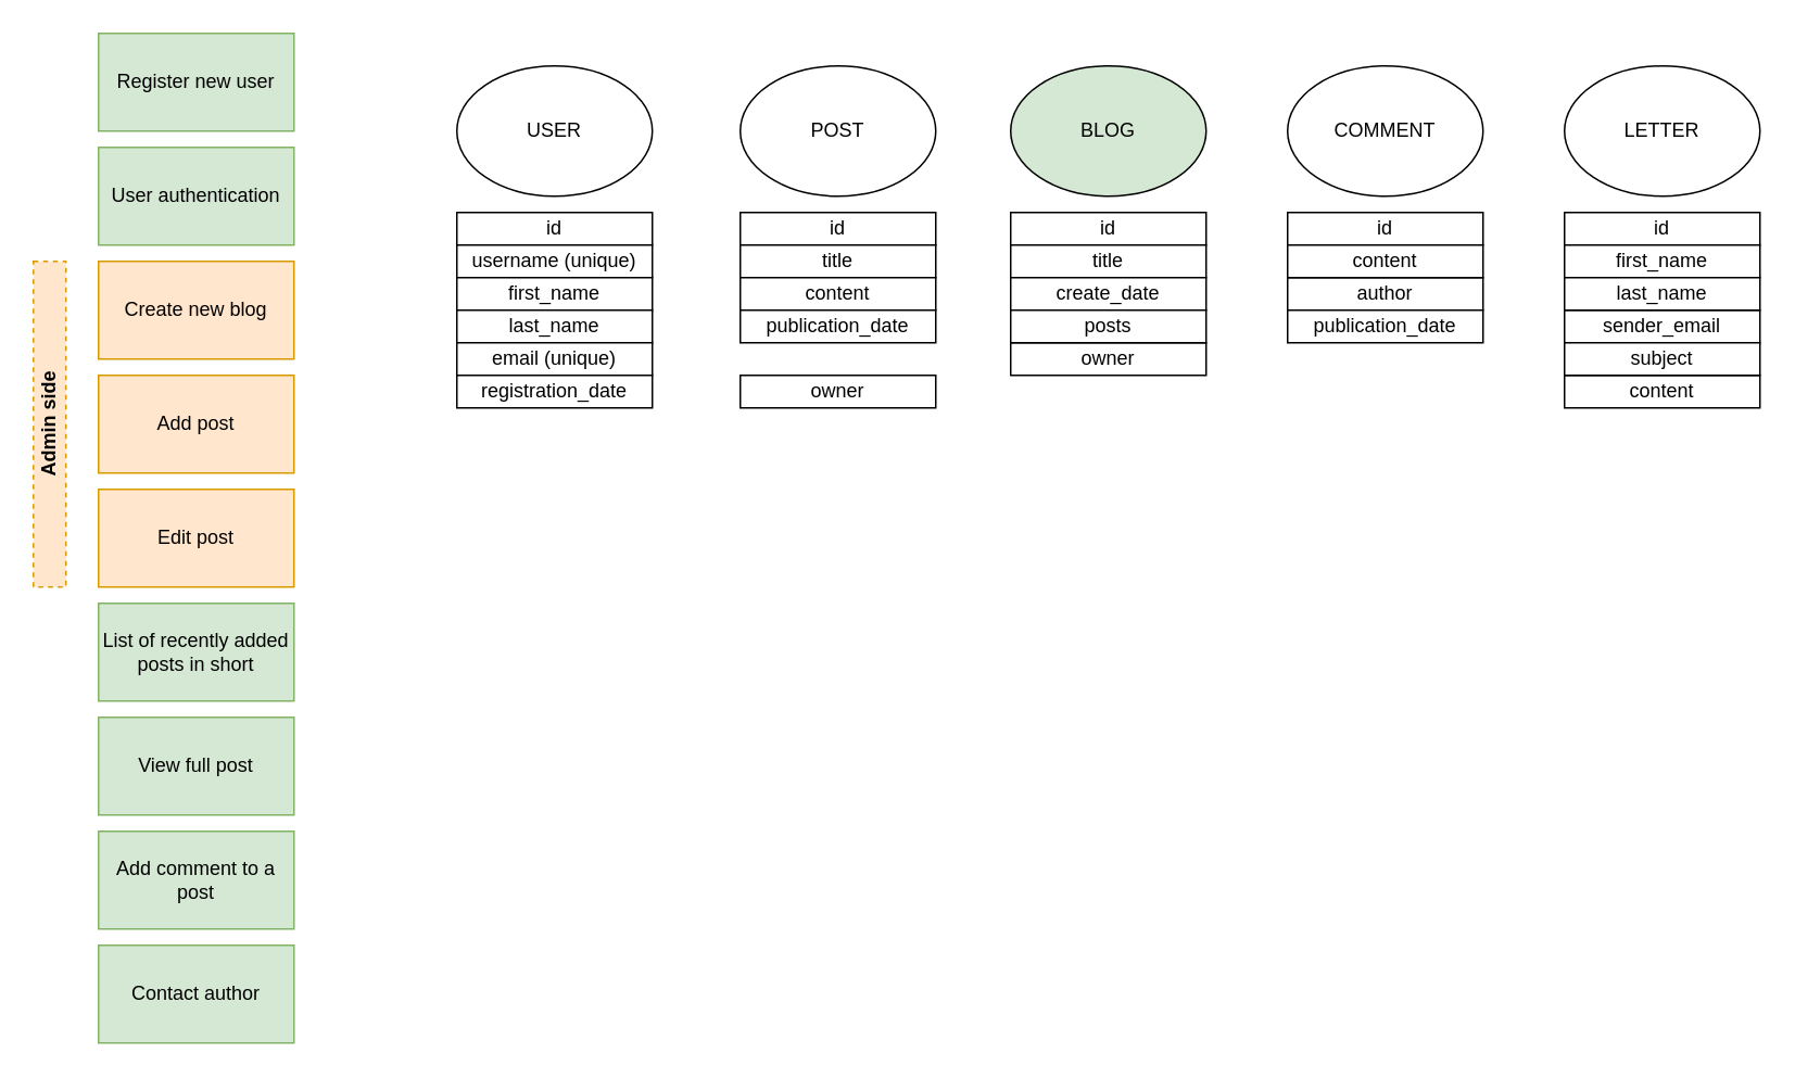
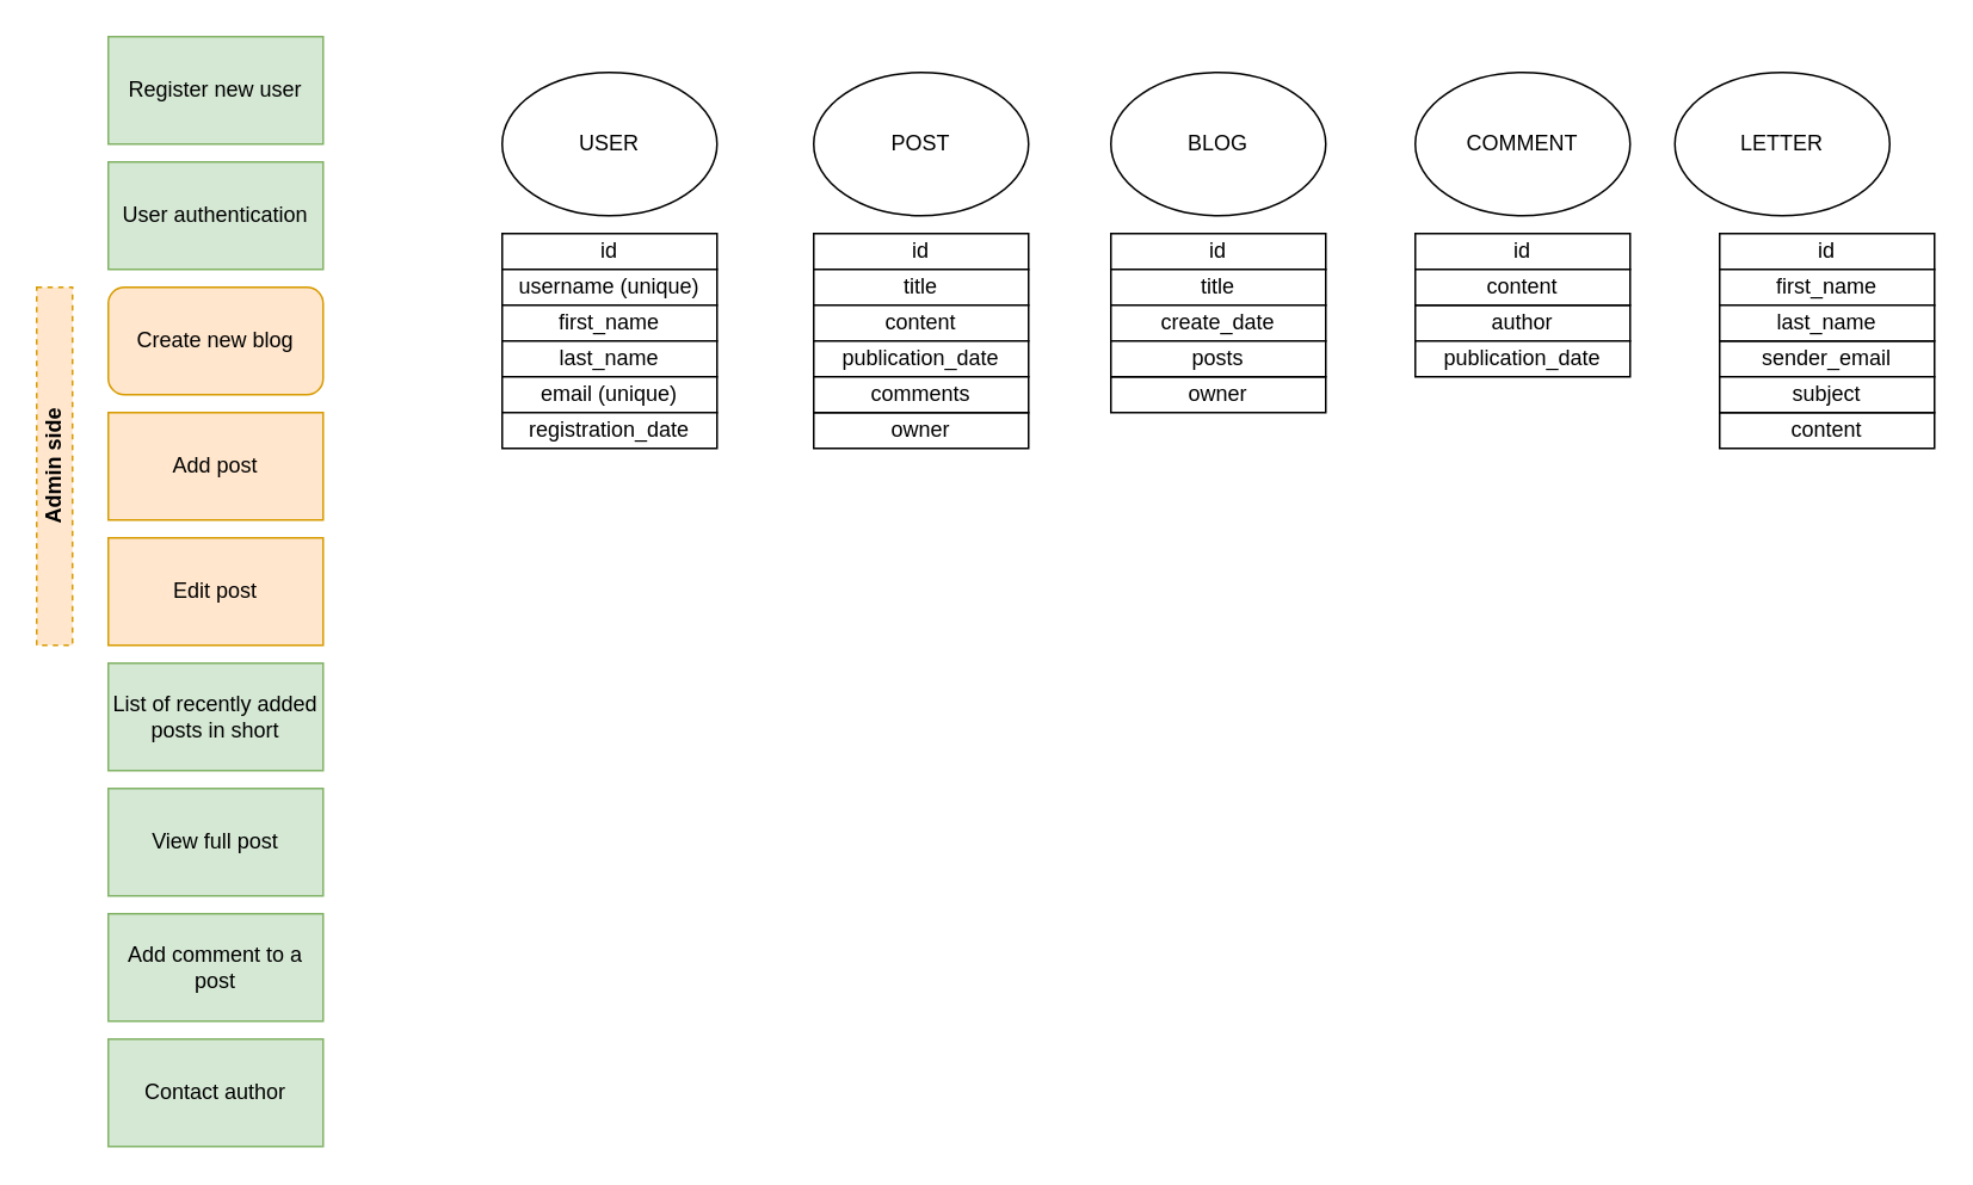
  <mxCell id="0" />
  <mxCell id="1" parent="0" />
  <mxCell id="2" value="List of recently added posts in short" style="rounded=0;whiteSpace=wrap;html=1;fillColor=#d5e8d4;strokeColor=#82b366;" vertex="1" parent="1"><mxGeometry x="60" y="370" width="120" height="60" as="geometry" /></mxCell>
  <mxCell id="3" value="Add post" style="rounded=0;whiteSpace=wrap;html=1;fillColor=#ffe6cc;strokeColor=#d79b00;" vertex="1" parent="1"><mxGeometry x="60" y="230" width="120" height="60" as="geometry" /></mxCell>
  <mxCell id="4" value="Edit post" style="rounded=0;whiteSpace=wrap;html=1;fillColor=#ffe6cc;strokeColor=#d79b00;" vertex="1" parent="1"><mxGeometry x="60" y="300" width="120" height="60" as="geometry" /></mxCell>
  <mxCell id="5" value="View full post" style="rounded=0;whiteSpace=wrap;html=1;fillColor=#d5e8d4;strokeColor=#82b366;" vertex="1" parent="1"><mxGeometry x="60" y="440" width="120" height="60" as="geometry" /></mxCell>
  <mxCell id="6" value="Register new user" style="rounded=0;whiteSpace=wrap;html=1;fillColor=#d5e8d4;strokeColor=#82b366;" vertex="1" parent="1"><mxGeometry x="60" y="20" width="120" height="60" as="geometry" /></mxCell>
  <mxCell id="7" value="User authentication" style="rounded=0;whiteSpace=wrap;html=1;fillColor=#d5e8d4;strokeColor=#82b366;" vertex="1" parent="1"><mxGeometry x="60" y="90" width="120" height="60" as="geometry" /></mxCell>
- <mxCell id="8" value="Create new blog" style="rounded=0;whiteSpace=wrap;html=1;fillColor=#ffe6cc;strokeColor=#d79b00;" vertex="1" parent="1"><mxGeometry x="60" y="160" width="120" height="60" as="geometry" /></mxCell>
+ <mxCell id="8" value="Create new blog" style="whiteSpace=wrap;html=1;fillColor=#ffe6cc;strokeColor=#d79b00;rounded=1;" vertex="1" parent="1"><mxGeometry x="60" y="160" width="120" height="60" as="geometry" /></mxCell>
  <mxCell id="9" value="Add comment to a post" style="rounded=0;whiteSpace=wrap;html=1;fillColor=#d5e8d4;strokeColor=#82b366;" vertex="1" parent="1"><mxGeometry x="60" y="510" width="120" height="60" as="geometry" /></mxCell>
  <mxCell id="10" value="Contact author" style="rounded=0;whiteSpace=wrap;html=1;fillColor=#d5e8d4;strokeColor=#82b366;" vertex="1" parent="1"><mxGeometry x="60" y="580" width="120" height="60" as="geometry" /></mxCell>
  <mxCell id="11" value="Admin side" style="rounded=0;whiteSpace=wrap;html=1;horizontal=0;fillColor=#ffe6cc;strokeColor=#d79b00;fontStyle=1;dashed=1;" vertex="1" parent="1"><mxGeometry x="20" y="160" width="20" height="200" as="geometry" /></mxCell>
  <mxCell id="12" value="USER" style="ellipse;whiteSpace=wrap;html=1;" vertex="1" parent="1"><mxGeometry x="280" y="40" width="120" height="80" as="geometry" /></mxCell>
  <mxCell id="13" value="POST" style="ellipse;whiteSpace=wrap;html=1;" vertex="1" parent="1"><mxGeometry x="454" y="40" width="120" height="80" as="geometry" /></mxCell>
- <mxCell id="14" value="BLOG" style="ellipse;whiteSpace=wrap;html=1;fillColor=#d5e8d4;" vertex="1" parent="1"><mxGeometry x="620" y="40" width="120" height="80" as="geometry" /></mxCell>
+ <mxCell id="14" value="BLOG" style="ellipse;whiteSpace=wrap;html=1;" vertex="1" parent="1"><mxGeometry x="620" y="40" width="120" height="80" as="geometry" /></mxCell>
  <mxCell id="15" value="COMMENT" style="ellipse;whiteSpace=wrap;html=1;" vertex="1" parent="1"><mxGeometry x="790" y="40" width="120" height="80" as="geometry" /></mxCell>
- <mxCell id="16" value="LETTER" style="ellipse;whiteSpace=wrap;html=1;" vertex="1" parent="1"><mxGeometry x="960" y="40" width="120" height="80" as="geometry" /></mxCell>
+ <mxCell id="16" value="LETTER" style="ellipse;whiteSpace=wrap;html=1;" vertex="1" parent="1"><mxGeometry x="935" y="40" width="120" height="80" as="geometry" /></mxCell>
  <mxCell id="17" value="id" style="rounded=0;whiteSpace=wrap;html=1;" vertex="1" parent="1"><mxGeometry x="280" y="130" width="120" height="20" as="geometry" /></mxCell>
  <mxCell id="18" value="username (unique)" style="rounded=0;whiteSpace=wrap;html=1;" vertex="1" parent="1"><mxGeometry x="280" y="150" width="120" height="20" as="geometry" /></mxCell>
  <mxCell id="19" value="first_name" style="rounded=0;whiteSpace=wrap;html=1;" vertex="1" parent="1"><mxGeometry x="280" y="170" width="120" height="20" as="geometry" /></mxCell>
  <mxCell id="20" value="last_name" style="rounded=0;whiteSpace=wrap;html=1;" vertex="1" parent="1"><mxGeometry x="280" y="190" width="120" height="20" as="geometry" /></mxCell>
  <mxCell id="21" value="email&amp;nbsp;(unique)" style="rounded=0;whiteSpace=wrap;html=1;" vertex="1" parent="1"><mxGeometry x="280" y="210" width="120" height="20" as="geometry" /></mxCell>
  <mxCell id="22" value="id" style="rounded=0;whiteSpace=wrap;html=1;" vertex="1" parent="1"><mxGeometry x="454" y="130" width="120" height="20" as="geometry" /></mxCell>
  <mxCell id="23" value="title" style="rounded=0;whiteSpace=wrap;html=1;" vertex="1" parent="1"><mxGeometry x="454" y="150" width="120" height="20" as="geometry" /></mxCell>
  <mxCell id="24" value="content" style="rounded=0;whiteSpace=wrap;html=1;" vertex="1" parent="1"><mxGeometry x="454" y="170" width="120" height="20" as="geometry" /></mxCell>
  <mxCell id="25" value="owner" style="rounded=0;whiteSpace=wrap;html=1;" vertex="1" parent="1"><mxGeometry x="454" y="230" width="120" height="20" as="geometry" /></mxCell>
  <mxCell id="26" value="publication_date" style="rounded=0;whiteSpace=wrap;html=1;" vertex="1" parent="1"><mxGeometry x="454" y="190" width="120" height="20" as="geometry" /></mxCell>
+ <mxCell id="27" value="comments" style="rounded=0;whiteSpace=wrap;html=1;" vertex="1" parent="1"><mxGeometry x="454" y="210" width="120" height="20" as="geometry" /></mxCell>
  <mxCell id="28" value="id" style="rounded=0;whiteSpace=wrap;html=1;" vertex="1" parent="1"><mxGeometry x="620" y="130" width="120" height="20" as="geometry" /></mxCell>
  <mxCell id="29" value="title" style="rounded=0;whiteSpace=wrap;html=1;" vertex="1" parent="1"><mxGeometry x="620" y="150" width="120" height="20" as="geometry" /></mxCell>
  <mxCell id="30" value="owner" style="rounded=0;whiteSpace=wrap;html=1;" vertex="1" parent="1"><mxGeometry x="620" y="210" width="120" height="20" as="geometry" /></mxCell>
  <mxCell id="31" value="create_date" style="rounded=0;whiteSpace=wrap;html=1;" vertex="1" parent="1"><mxGeometry x="620" y="170" width="120" height="20" as="geometry" /></mxCell>
  <mxCell id="32" value="registration_date" style="rounded=0;whiteSpace=wrap;html=1;" vertex="1" parent="1"><mxGeometry x="280" y="230" width="120" height="20" as="geometry" /></mxCell>
  <mxCell id="33" value="posts" style="rounded=0;whiteSpace=wrap;html=1;" vertex="1" parent="1"><mxGeometry x="620" y="190" width="120" height="20" as="geometry" /></mxCell>
  <mxCell id="34" value="id" style="rounded=0;whiteSpace=wrap;html=1;" vertex="1" parent="1"><mxGeometry x="790" y="130" width="120" height="20" as="geometry" /></mxCell>
  <mxCell id="35" value="author" style="rounded=0;whiteSpace=wrap;html=1;" vertex="1" parent="1"><mxGeometry x="790" y="170" width="120" height="20" as="geometry" /></mxCell>
  <mxCell id="36" value="publication_date" style="rounded=0;whiteSpace=wrap;html=1;" vertex="1" parent="1"><mxGeometry x="790" y="190" width="120" height="20" as="geometry" /></mxCell>
  <mxCell id="37" value="content" style="rounded=0;whiteSpace=wrap;html=1;" vertex="1" parent="1"><mxGeometry x="790" y="150" width="120" height="20" as="geometry" /></mxCell>
  <mxCell id="38" value="id" style="rounded=0;whiteSpace=wrap;html=1;" vertex="1" parent="1"><mxGeometry x="960" y="130" width="120" height="20" as="geometry" /></mxCell>
  <mxCell id="39" value="content" style="rounded=0;whiteSpace=wrap;html=1;" vertex="1" parent="1"><mxGeometry x="960" y="230" width="120" height="20" as="geometry" /></mxCell>
  <mxCell id="40" value="sender_email" style="rounded=0;whiteSpace=wrap;html=1;" vertex="1" parent="1"><mxGeometry x="960" y="190" width="120" height="20" as="geometry" /></mxCell>
  <mxCell id="41" value="first_name" style="rounded=0;whiteSpace=wrap;html=1;" vertex="1" parent="1"><mxGeometry x="960" y="150" width="120" height="20" as="geometry" /></mxCell>
  <mxCell id="42" value="last_name" style="rounded=0;whiteSpace=wrap;html=1;" vertex="1" parent="1"><mxGeometry x="960" y="170" width="120" height="20" as="geometry" /></mxCell>
  <mxCell id="43" value="subject" style="rounded=0;whiteSpace=wrap;html=1;" vertex="1" parent="1"><mxGeometry x="960" y="210" width="120" height="20" as="geometry" /></mxCell>
